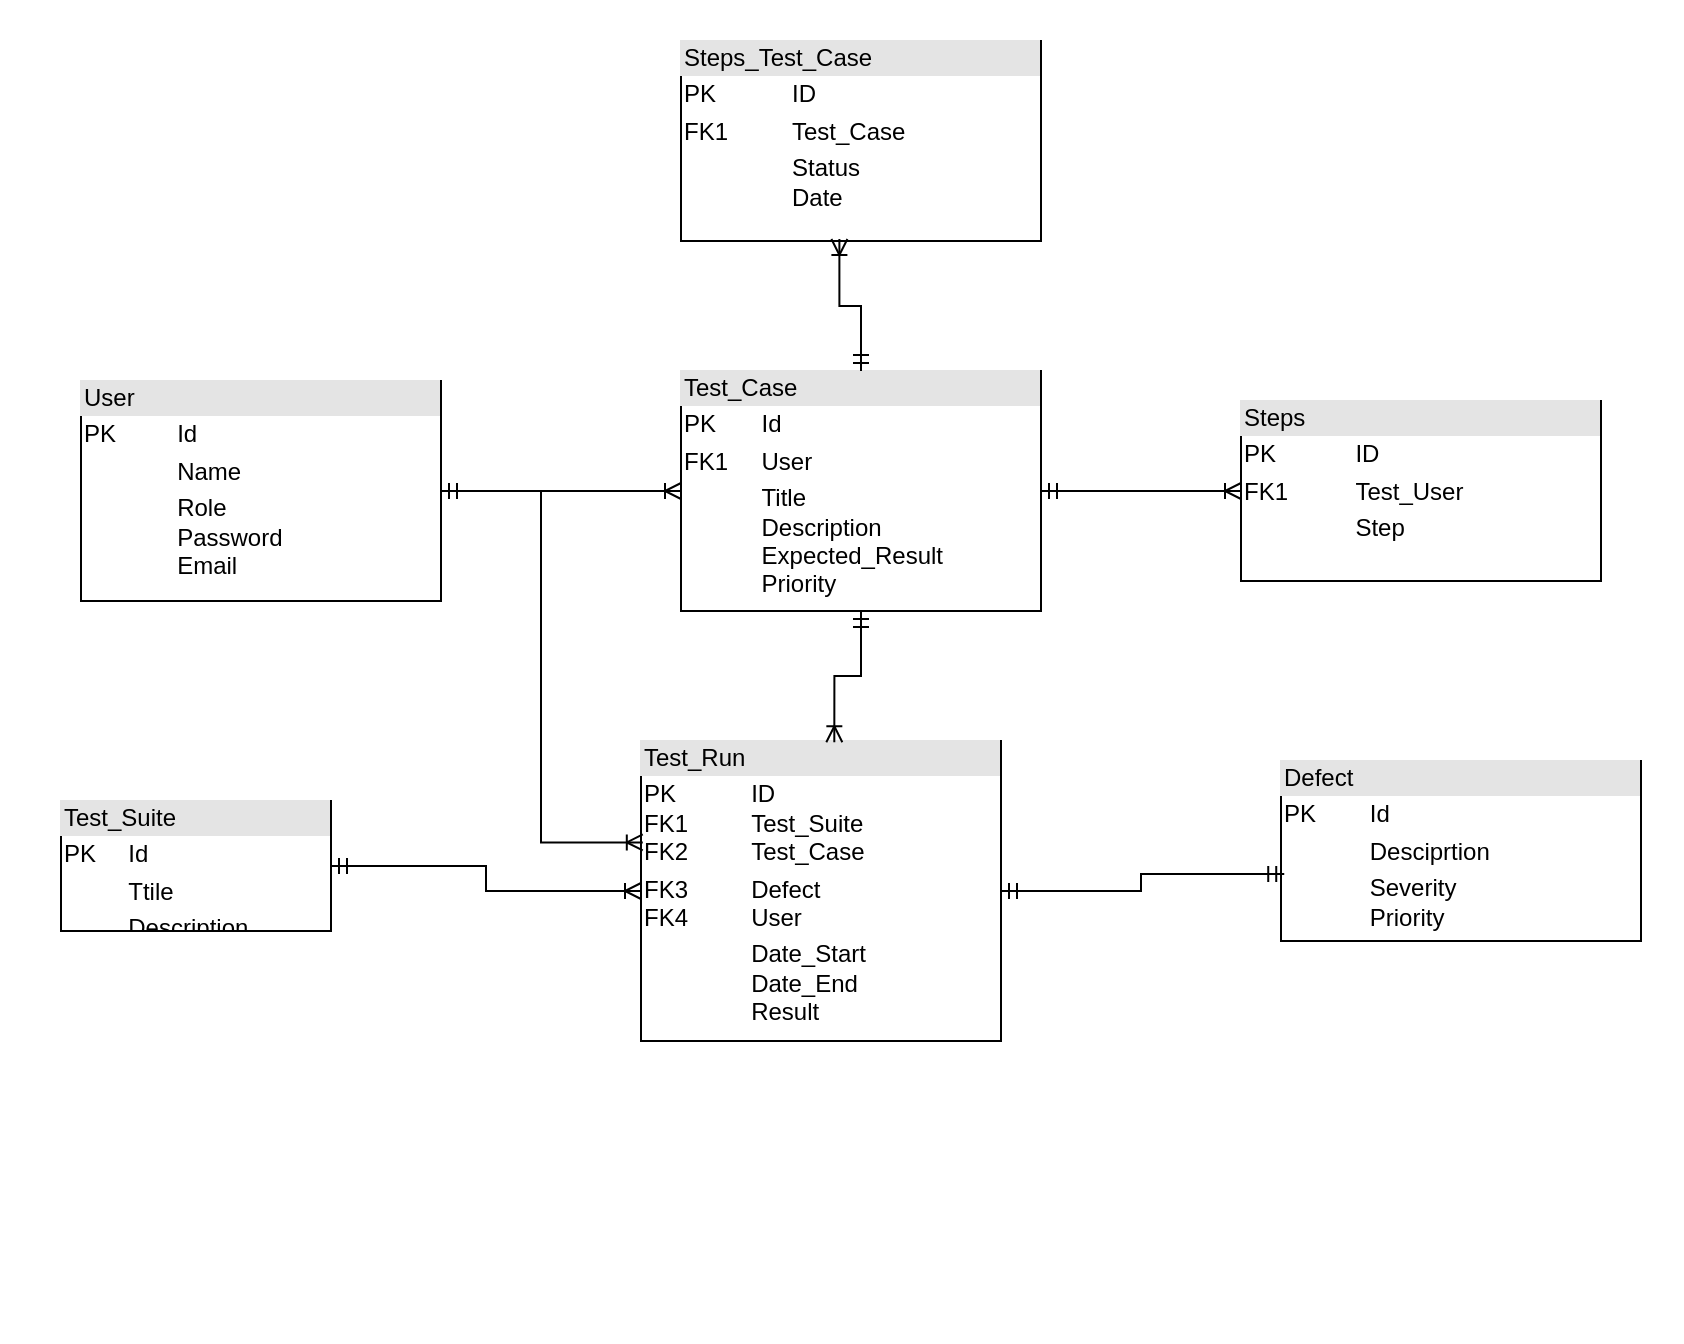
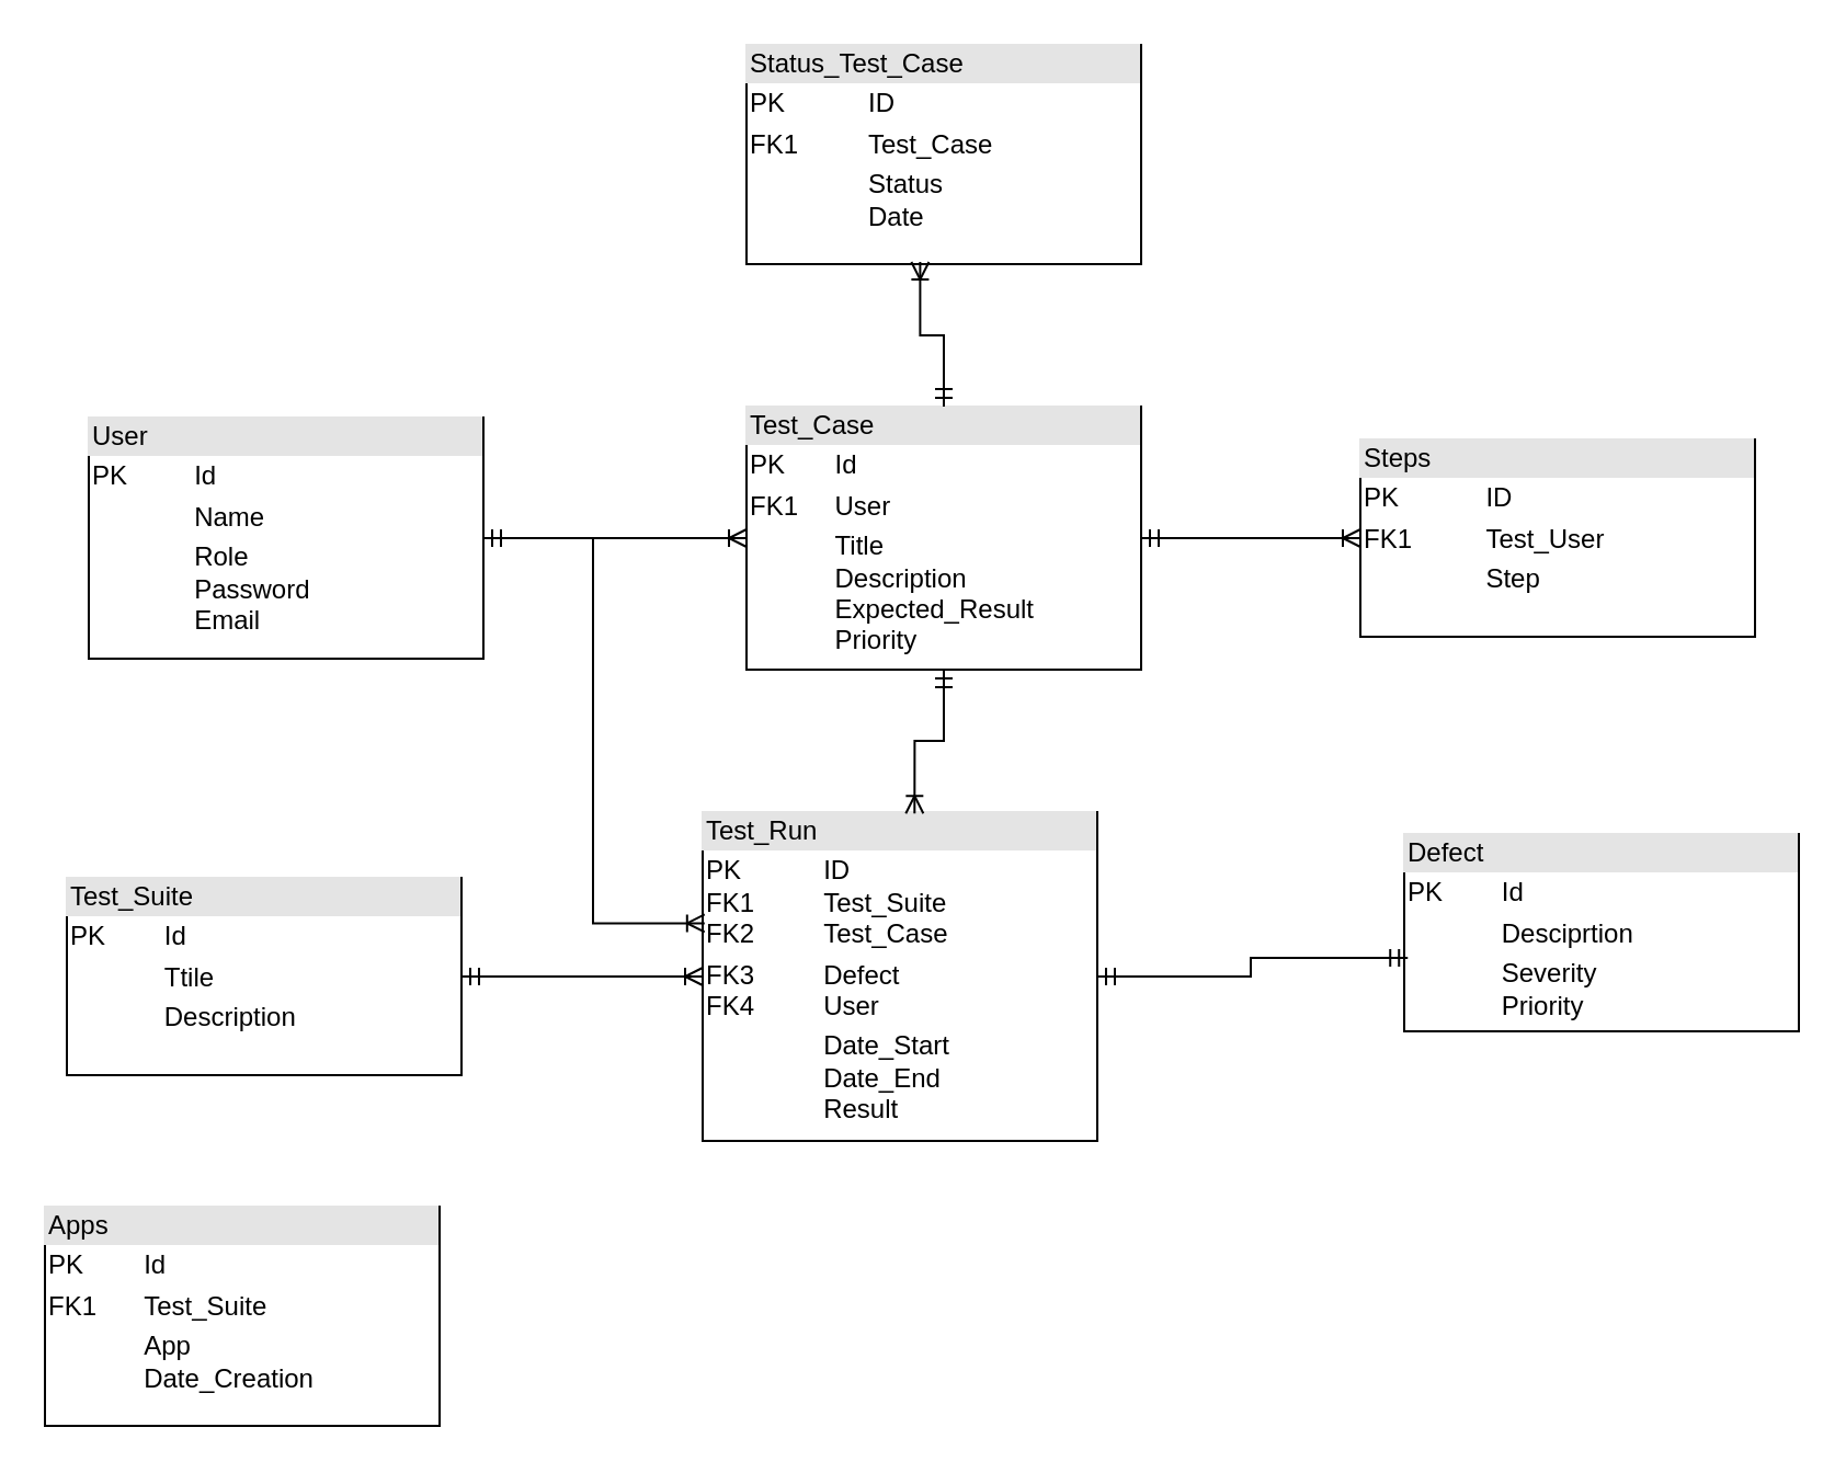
  <mxCell id="0" />
  <mxCell id="1" parent="0" />
  <mxCell id="2" style="edgeStyle=orthogonalEdgeStyle;rounded=0;orthogonalLoop=1;jettySize=auto;html=1;entryX=0;entryY=0.5;entryDx=0;entryDy=0;startArrow=ERmandOne;startFill=0;endArrow=ERoneToMany;endFill=0;" edge="1" parent="1" source="3" target="5"><mxGeometry relative="1" as="geometry" /></mxCell>
  <mxCell id="3" value="&lt;div style=&quot;box-sizing:border-box;width:100%;background:#e4e4e4;padding:2px;&quot;&gt;User&lt;/div&gt;&lt;table style=&quot;width:100%;font-size:1em;&quot; cellpadding=&quot;2&quot; cellspacing=&quot;0&quot;&gt;&lt;tbody&gt;&lt;tr&gt;&lt;td&gt;PK&lt;/td&gt;&lt;td&gt;Id&lt;/td&gt;&lt;/tr&gt;&lt;tr&gt;&lt;td&gt;&lt;br&gt;&lt;/td&gt;&lt;td&gt;Name&lt;span style=&quot;white-space: pre;&quot;&gt;&#09;&lt;/span&gt;&lt;/td&gt;&lt;/tr&gt;&lt;tr&gt;&lt;td&gt;&lt;br&gt;&lt;/td&gt;&lt;td&gt;Role&lt;br&gt;Password&lt;br&gt;Email&lt;br&gt;&lt;/td&gt;&lt;/tr&gt;&lt;/tbody&gt;&lt;/table&gt;" style="verticalAlign=top;align=left;overflow=fill;html=1;whiteSpace=wrap;" vertex="1" parent="1"><mxGeometry x="40" y="190" width="180" height="110" as="geometry" /></mxCell>
  <mxCell id="4" style="edgeStyle=orthogonalEdgeStyle;rounded=0;orthogonalLoop=1;jettySize=auto;html=1;entryX=0;entryY=0.5;entryDx=0;entryDy=0;startArrow=ERmandOne;startFill=0;endArrow=ERoneToMany;endFill=0;" edge="1" parent="1" source="5" target="6"><mxGeometry relative="1" as="geometry" /></mxCell>
  <mxCell id="5" value="&lt;div style=&quot;box-sizing:border-box;width:100%;background:#e4e4e4;padding:2px;&quot;&gt;Test_Case&lt;/div&gt;&lt;table style=&quot;width:100%;font-size:1em;&quot; cellpadding=&quot;2&quot; cellspacing=&quot;0&quot;&gt;&lt;tbody&gt;&lt;tr&gt;&lt;td&gt;PK&lt;/td&gt;&lt;td&gt;Id&lt;/td&gt;&lt;/tr&gt;&lt;tr&gt;&lt;td&gt;FK1&lt;/td&gt;&lt;td&gt;User&lt;/td&gt;&lt;/tr&gt;&lt;tr&gt;&lt;td&gt;&lt;br&gt;&lt;/td&gt;&lt;td&gt;Title&lt;br&gt;Description&lt;br&gt;Expected_Result&lt;br&gt;Priority&lt;/td&gt;&lt;/tr&gt;&lt;/tbody&gt;&lt;/table&gt;" style="verticalAlign=top;align=left;overflow=fill;html=1;whiteSpace=wrap;" vertex="1" parent="1"><mxGeometry x="340" y="185" width="180" height="120" as="geometry" /></mxCell>
  <mxCell id="6" value="&lt;div style=&quot;box-sizing:border-box;width:100%;background:#e4e4e4;padding:2px;&quot;&gt;Steps&lt;/div&gt;&lt;table style=&quot;width:100%;font-size:1em;&quot; cellpadding=&quot;2&quot; cellspacing=&quot;0&quot;&gt;&lt;tbody&gt;&lt;tr&gt;&lt;td&gt;PK&lt;/td&gt;&lt;td&gt;ID&lt;/td&gt;&lt;/tr&gt;&lt;tr&gt;&lt;td&gt;FK1&lt;/td&gt;&lt;td&gt;Test_User&lt;/td&gt;&lt;/tr&gt;&lt;tr&gt;&lt;td&gt;&lt;/td&gt;&lt;td&gt;Step&lt;/td&gt;&lt;/tr&gt;&lt;/tbody&gt;&lt;/table&gt;" style="verticalAlign=top;align=left;overflow=fill;html=1;whiteSpace=wrap;" vertex="1" parent="1"><mxGeometry x="620" y="200" width="180" height="90" as="geometry" /></mxCell>
- <mxCell id="7" value="&lt;div style=&quot;box-sizing:border-box;width:100%;background:#e4e4e4;padding:2px;&quot;&gt;Steps_Test_Case&lt;/div&gt;&lt;table style=&quot;width:100%;font-size:1em;&quot; cellpadding=&quot;2&quot; cellspacing=&quot;0&quot;&gt;&lt;tbody&gt;&lt;tr&gt;&lt;td&gt;PK&lt;/td&gt;&lt;td&gt;ID&lt;/td&gt;&lt;/tr&gt;&lt;tr&gt;&lt;td&gt;FK1&lt;/td&gt;&lt;td&gt;Test_Case&lt;/td&gt;&lt;/tr&gt;&lt;tr&gt;&lt;td&gt;&lt;br&gt;&lt;/td&gt;&lt;td&gt;Status&lt;br&gt;Date&lt;/td&gt;&lt;/tr&gt;&lt;/tbody&gt;&lt;/table&gt;" style="verticalAlign=top;align=left;overflow=fill;html=1;whiteSpace=wrap;" vertex="1" parent="1"><mxGeometry x="340" y="20" width="180" height="100" as="geometry" /></mxCell>
+ <mxCell id="7" value="&lt;div style=&quot;box-sizing:border-box;width:100%;background:#e4e4e4;padding:2px;&quot;&gt;Status_Test_Case&lt;/div&gt;&lt;table style=&quot;width:100%;font-size:1em;&quot; cellpadding=&quot;2&quot; cellspacing=&quot;0&quot;&gt;&lt;tbody&gt;&lt;tr&gt;&lt;td&gt;PK&lt;/td&gt;&lt;td&gt;ID&lt;/td&gt;&lt;/tr&gt;&lt;tr&gt;&lt;td&gt;FK1&lt;/td&gt;&lt;td&gt;Test_Case&lt;/td&gt;&lt;/tr&gt;&lt;tr&gt;&lt;td&gt;&lt;br&gt;&lt;/td&gt;&lt;td&gt;Status&lt;br&gt;Date&lt;/td&gt;&lt;/tr&gt;&lt;/tbody&gt;&lt;/table&gt;" style="verticalAlign=top;align=left;overflow=fill;html=1;whiteSpace=wrap;" vertex="1" parent="1"><mxGeometry x="340" y="20" width="180" height="100" as="geometry" /></mxCell>
  <mxCell id="8" style="edgeStyle=orthogonalEdgeStyle;rounded=0;orthogonalLoop=1;jettySize=auto;html=1;entryX=0;entryY=0.5;entryDx=0;entryDy=0;startArrow=ERmandOne;startFill=0;endArrow=ERoneToMany;endFill=0;" edge="1" parent="1" source="9" target="11"><mxGeometry relative="1" as="geometry" /></mxCell>
- <mxCell id="9" value="&lt;div style=&quot;box-sizing:border-box;width:100%;background:#e4e4e4;padding:2px;&quot;&gt;Test_Suite&lt;/div&gt;&lt;table style=&quot;width:100%;font-size:1em;&quot; cellpadding=&quot;2&quot; cellspacing=&quot;0&quot;&gt;&lt;tbody&gt;&lt;tr&gt;&lt;td&gt;PK&lt;/td&gt;&lt;td&gt;Id&lt;/td&gt;&lt;/tr&gt;&lt;tr&gt;&lt;td&gt;&lt;br&gt;&lt;/td&gt;&lt;td&gt;Ttile&lt;/td&gt;&lt;/tr&gt;&lt;tr&gt;&lt;td&gt;&lt;/td&gt;&lt;td&gt;Description&lt;/td&gt;&lt;/tr&gt;&lt;/tbody&gt;&lt;/table&gt;" style="verticalAlign=top;align=left;overflow=fill;html=1;whiteSpace=wrap;" vertex="1" parent="1"><mxGeometry x="30" y="400" width="135" height="65" as="geometry" /></mxCell>
+ <mxCell id="9" value="&lt;div style=&quot;box-sizing:border-box;width:100%;background:#e4e4e4;padding:2px;&quot;&gt;Test_Suite&lt;/div&gt;&lt;table style=&quot;width:100%;font-size:1em;&quot; cellpadding=&quot;2&quot; cellspacing=&quot;0&quot;&gt;&lt;tbody&gt;&lt;tr&gt;&lt;td&gt;PK&lt;/td&gt;&lt;td&gt;Id&lt;/td&gt;&lt;/tr&gt;&lt;tr&gt;&lt;td&gt;&lt;br&gt;&lt;/td&gt;&lt;td&gt;Ttile&lt;/td&gt;&lt;/tr&gt;&lt;tr&gt;&lt;td&gt;&lt;/td&gt;&lt;td&gt;Description&lt;/td&gt;&lt;/tr&gt;&lt;/tbody&gt;&lt;/table&gt;" style="verticalAlign=top;align=left;overflow=fill;html=1;whiteSpace=wrap;" vertex="1" parent="1"><mxGeometry y="400" width="180" height="90" as="geometry" x="30" /></mxCell>
+ <mxCell id="10" value="&lt;div style=&quot;box-sizing:border-box;width:100%;background:#e4e4e4;padding:2px;&quot;&gt;Apps&lt;/div&gt;&lt;table style=&quot;width:100%;font-size:1em;&quot; cellpadding=&quot;2&quot; cellspacing=&quot;0&quot;&gt;&lt;tbody&gt;&lt;tr&gt;&lt;td&gt;PK&lt;/td&gt;&lt;td&gt;Id&lt;/td&gt;&lt;/tr&gt;&lt;tr&gt;&lt;td&gt;FK1&lt;/td&gt;&lt;td&gt;Test_Suite&lt;/td&gt;&lt;/tr&gt;&lt;tr&gt;&lt;td&gt;&lt;/td&gt;&lt;td&gt;App&lt;br&gt;Date_Creation&lt;/td&gt;&lt;/tr&gt;&lt;/tbody&gt;&lt;/table&gt;" style="verticalAlign=top;align=left;overflow=fill;html=1;whiteSpace=wrap;" vertex="1" parent="1"><mxGeometry x="20" y="550" width="180" height="100" as="geometry" /></mxCell>
  <mxCell id="11" value="&lt;div style=&quot;box-sizing:border-box;width:100%;background:#e4e4e4;padding:2px;&quot;&gt;Test_Run&lt;/div&gt;&lt;table style=&quot;width:100%;font-size:1em;&quot; cellpadding=&quot;2&quot; cellspacing=&quot;0&quot;&gt;&lt;tbody&gt;&lt;tr&gt;&lt;td&gt;PK&lt;br&gt;FK1&lt;br&gt;FK2&lt;/td&gt;&lt;td&gt;ID&lt;br&gt;Test_Suite&lt;br&gt;Test_Case&lt;/td&gt;&lt;/tr&gt;&lt;tr&gt;&lt;td&gt;FK3&lt;br&gt;FK4&lt;/td&gt;&lt;td&gt;Defect&lt;br&gt;User&lt;/td&gt;&lt;/tr&gt;&lt;tr&gt;&lt;td&gt;&lt;/td&gt;&lt;td&gt;Date_Start&lt;br&gt;Date_End&lt;br&gt;Result&lt;/td&gt;&lt;/tr&gt;&lt;/tbody&gt;&lt;/table&gt;" style="verticalAlign=top;align=left;overflow=fill;html=1;whiteSpace=wrap;" vertex="1" parent="1"><mxGeometry x="320" y="370" width="180" height="150" as="geometry" /></mxCell>
  <mxCell id="12" value="&lt;div style=&quot;box-sizing:border-box;width:100%;background:#e4e4e4;padding:2px;&quot;&gt;Defect&lt;/div&gt;&lt;table style=&quot;width:100%;font-size:1em;&quot; cellpadding=&quot;2&quot; cellspacing=&quot;0&quot;&gt;&lt;tbody&gt;&lt;tr&gt;&lt;td&gt;PK&lt;/td&gt;&lt;td&gt;Id&lt;/td&gt;&lt;/tr&gt;&lt;tr&gt;&lt;td&gt;&lt;br&gt;&lt;/td&gt;&lt;td&gt;Desciprtion&lt;/td&gt;&lt;/tr&gt;&lt;tr&gt;&lt;td&gt;&lt;/td&gt;&lt;td&gt;Severity&lt;br&gt;Priority&lt;br&gt;&lt;br&gt;&lt;/td&gt;&lt;/tr&gt;&lt;/tbody&gt;&lt;/table&gt;" style="verticalAlign=top;align=left;overflow=fill;html=1;whiteSpace=wrap;" vertex="1" parent="1"><mxGeometry x="640" y="380" width="180" height="90" as="geometry" /></mxCell>
  <mxCell id="13" style="edgeStyle=orthogonalEdgeStyle;rounded=0;orthogonalLoop=1;jettySize=auto;html=1;entryX=0.44;entryY=0.99;entryDx=0;entryDy=0;entryPerimeter=0;startArrow=ERmandOne;startFill=0;endArrow=ERoneToMany;endFill=0;" edge="1" parent="1" source="5" target="7"><mxGeometry relative="1" as="geometry" /></mxCell>
  <mxCell id="14" style="edgeStyle=orthogonalEdgeStyle;rounded=0;orthogonalLoop=1;jettySize=auto;html=1;entryX=0.537;entryY=0.004;entryDx=0;entryDy=0;entryPerimeter=0;endArrow=ERoneToMany;endFill=0;startArrow=ERmandOne;startFill=0;" edge="1" parent="1" source="5" target="11"><mxGeometry relative="1" as="geometry" /></mxCell>
  <mxCell id="15" style="edgeStyle=orthogonalEdgeStyle;rounded=0;orthogonalLoop=1;jettySize=auto;html=1;entryX=0.009;entryY=0.628;entryDx=0;entryDy=0;entryPerimeter=0;startArrow=ERmandOne;startFill=0;endArrow=ERmandOne;endFill=0;" edge="1" parent="1" source="11" target="12"><mxGeometry relative="1" as="geometry" /></mxCell>
  <mxCell id="16" style="edgeStyle=orthogonalEdgeStyle;rounded=0;orthogonalLoop=1;jettySize=auto;html=1;entryX=0.005;entryY=0.338;entryDx=0;entryDy=0;entryPerimeter=0;startArrow=ERmandOne;startFill=0;endArrow=ERoneToMany;endFill=0;" edge="1" parent="1" source="3" target="11"><mxGeometry relative="1" as="geometry" /></mxCell>
